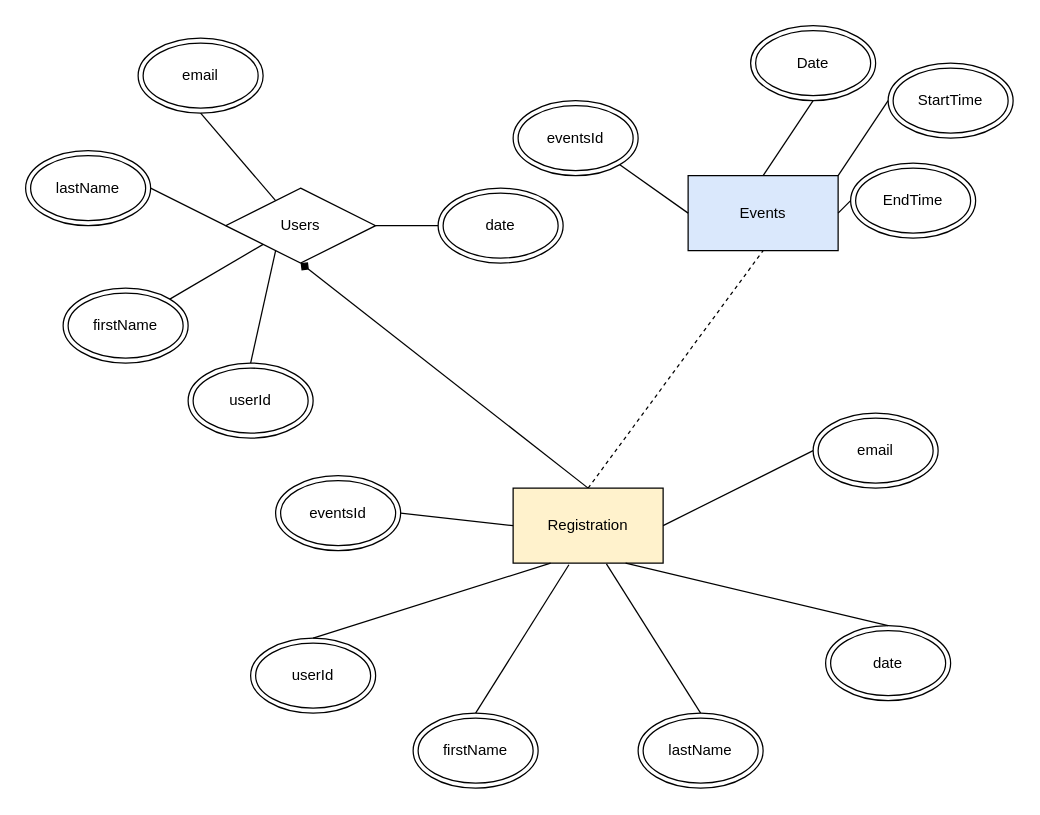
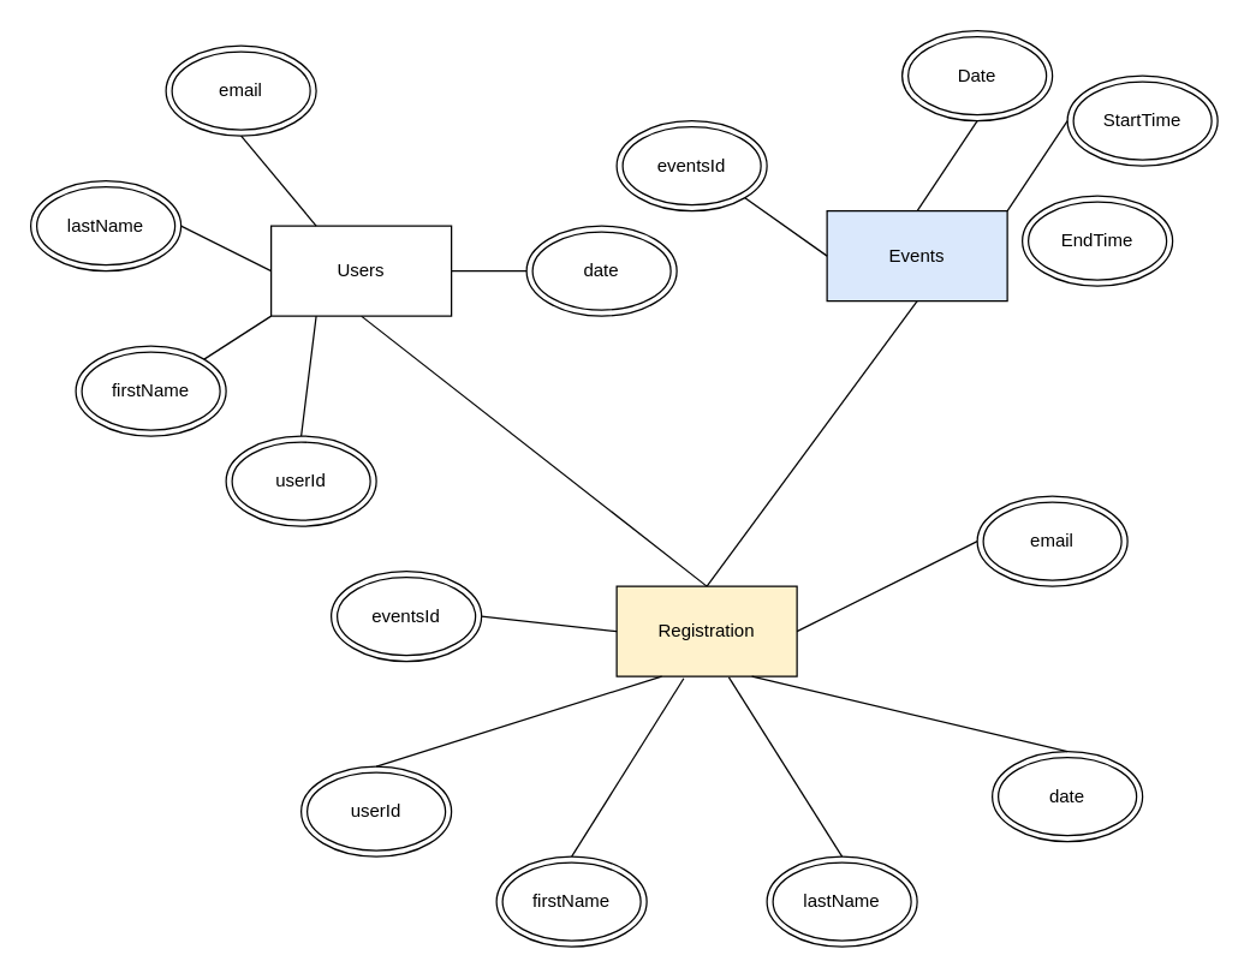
  <mxCell id="0" />
  <mxCell id="1" parent="0" />
- <mxCell id="2" value="" style="endArrow=none;html=1;rounded=0;exitX=0.5;exitY=0;exitDx=0;exitDy=0;entryX=0.5;entryY=1;entryDx=0;entryDy=0;dashed=1;" parent="1" source="6" target="4" edge="1"><mxGeometry width="50" height="50" relative="1" as="geometry"><mxPoint x="260" y="340" as="sourcePoint" /><mxPoint x="420" y="250" as="targetPoint" /></mxGeometry></mxCell>
- <mxCell id="3" value="" style="endArrow=diamond;html=1;rounded=0;entryX=0.5;entryY=1;entryDx=0;entryDy=0;exitX=0.5;exitY=0;exitDx=0;exitDy=0;" parent="1" source="6" target="5" edge="1"><mxGeometry width="50" height="50" relative="1" as="geometry"><mxPoint x="260" y="340" as="sourcePoint" /><mxPoint x="160" y="210" as="targetPoint" /><Array as="points" /></mxGeometry></mxCell>
+ <mxCell id="2" value="" style="endArrow=none;html=1;rounded=0;exitX=0.5;exitY=0;exitDx=0;exitDy=0;entryX=0.5;entryY=1;entryDx=0;entryDy=0;" parent="1" source="6" target="4" edge="1"><mxGeometry width="50" height="50" relative="1" as="geometry"><mxPoint x="260" y="340" as="sourcePoint" /><mxPoint x="420" y="250" as="targetPoint" /></mxGeometry></mxCell>
+ <mxCell id="3" value="" style="endArrow=none;html=1;rounded=0;entryX=0.5;entryY=1;entryDx=0;entryDy=0;exitX=0.5;exitY=0;exitDx=0;exitDy=0;" parent="1" source="6" target="5" edge="1"><mxGeometry width="50" height="50" relative="1" as="geometry"><mxPoint x="260" y="340" as="sourcePoint" /><mxPoint x="160" y="210" as="targetPoint" /><Array as="points" /></mxGeometry></mxCell>
  <mxCell id="4" value="Events" style="rounded=0;whiteSpace=wrap;html=1;fillColor=#dae8fc;" parent="1" vertex="1"><mxGeometry x="550" y="140" width="120" height="60" as="geometry" /></mxCell>
- <mxCell id="5" value="Users" style="rhombus;whiteSpace=wrap;html=1;" parent="1" vertex="1"><mxGeometry x="180" y="150" width="120" height="60" as="geometry" /></mxCell>
+ <mxCell id="5" value="Users" style="rounded=0;whiteSpace=wrap;html=1;" parent="1" vertex="1"><mxGeometry x="180" y="150" width="120" height="60" as="geometry" /></mxCell>
  <mxCell id="6" value="Registration" style="rounded=0;whiteSpace=wrap;html=1;fillColor=#fff2cc;" parent="1" vertex="1"><mxGeometry x="410" y="390" width="120" height="60" as="geometry" /></mxCell>
  <mxCell id="7" value="eventsId" style="ellipse;shape=doubleEllipse;whiteSpace=wrap;html=1;" parent="1" vertex="1"><mxGeometry x="410" y="80" width="100" height="60" as="geometry" /></mxCell>
  <mxCell id="8" value="Date" style="ellipse;shape=doubleEllipse;whiteSpace=wrap;html=1;" parent="1" vertex="1"><mxGeometry x="600" y="20" width="100" height="60" as="geometry" /></mxCell>
  <mxCell id="9" value="EndTime" style="ellipse;shape=doubleEllipse;whiteSpace=wrap;html=1;" parent="1" vertex="1"><mxGeometry x="680" y="130" width="100" height="60" as="geometry" /></mxCell>
  <mxCell id="10" value="StartTime" style="ellipse;shape=doubleEllipse;whiteSpace=wrap;html=1;" parent="1" vertex="1"><mxGeometry x="710" y="50" width="100" height="60" as="geometry" /></mxCell>
  <mxCell id="11" value="" style="endArrow=none;html=1;rounded=0;entryX=1;entryY=1;entryDx=0;entryDy=0;" parent="1" target="7" edge="1"><mxGeometry width="50" height="50" relative="1" as="geometry"><mxPoint x="550" y="170" as="sourcePoint" /><mxPoint x="670" y="160" as="targetPoint" /></mxGeometry></mxCell>
  <mxCell id="12" value="" style="endArrow=none;html=1;rounded=0;entryX=0.5;entryY=1;entryDx=0;entryDy=0;exitX=0.5;exitY=0;exitDx=0;exitDy=0;" parent="1" source="4" target="8" edge="1"><mxGeometry width="50" height="50" relative="1" as="geometry"><mxPoint x="620" y="210" as="sourcePoint" /><mxPoint x="670" y="160" as="targetPoint" /></mxGeometry></mxCell>
  <mxCell id="13" value="" style="endArrow=none;html=1;rounded=0;entryX=0;entryY=0.5;entryDx=0;entryDy=0;" parent="1" target="10" edge="1"><mxGeometry width="50" height="50" relative="1" as="geometry"><mxPoint x="670" y="140" as="sourcePoint" /><mxPoint x="670" y="160" as="targetPoint" /></mxGeometry></mxCell>
- <mxCell id="14" value="" style="endArrow=none;html=1;rounded=0;entryX=0;entryY=0.5;entryDx=0;entryDy=0;exitX=1;exitY=0.5;exitDx=0;exitDy=0;" parent="1" source="4" target="9" edge="1"><mxGeometry width="50" height="50" relative="1" as="geometry"><mxPoint x="620" y="210" as="sourcePoint" /><mxPoint x="670" y="160" as="targetPoint" /></mxGeometry></mxCell>
  <mxCell id="15" value="firstName" style="ellipse;shape=doubleEllipse;whiteSpace=wrap;html=1;" parent="1" vertex="1"><mxGeometry x="50" y="230" width="100" height="60" as="geometry" /></mxCell>
  <mxCell id="16" value="lastName" style="ellipse;shape=doubleEllipse;whiteSpace=wrap;html=1;" parent="1" vertex="1"><mxGeometry x="20" y="120" width="100" height="60" as="geometry" /></mxCell>
  <mxCell id="17" value="email" style="ellipse;shape=doubleEllipse;whiteSpace=wrap;html=1;" parent="1" vertex="1"><mxGeometry x="110" y="30" width="100" height="60" as="geometry" /></mxCell>
  <mxCell id="18" value="date" style="ellipse;shape=doubleEllipse;whiteSpace=wrap;html=1;" parent="1" vertex="1"><mxGeometry x="350" y="150" width="100" height="60" as="geometry" /></mxCell>
  <mxCell id="19" value="" style="endArrow=none;html=1;rounded=0;entryX=0;entryY=1;entryDx=0;entryDy=0;exitX=1;exitY=0;exitDx=0;exitDy=0;" parent="1" source="15" target="5" edge="1"><mxGeometry width="50" height="50" relative="1" as="geometry"><mxPoint x="400" y="290" as="sourcePoint" /><mxPoint x="450" y="240" as="targetPoint" /></mxGeometry></mxCell>
  <mxCell id="20" value="" style="endArrow=none;html=1;rounded=0;entryX=1;entryY=0.5;entryDx=0;entryDy=0;exitX=0;exitY=0.5;exitDx=0;exitDy=0;" parent="1" source="5" target="16" edge="1"><mxGeometry width="50" height="50" relative="1" as="geometry"><mxPoint x="400" y="290" as="sourcePoint" /><mxPoint x="450" y="240" as="targetPoint" /></mxGeometry></mxCell>
  <mxCell id="21" value="" style="endArrow=none;html=1;rounded=0;entryX=0.5;entryY=1;entryDx=0;entryDy=0;exitX=0.25;exitY=0;exitDx=0;exitDy=0;" parent="1" source="5" target="17" edge="1"><mxGeometry width="50" height="50" relative="1" as="geometry"><mxPoint x="400" y="290" as="sourcePoint" /><mxPoint x="450" y="240" as="targetPoint" /></mxGeometry></mxCell>
  <mxCell id="22" value="" style="endArrow=none;html=1;rounded=0;entryX=0;entryY=0.5;entryDx=0;entryDy=0;exitX=1;exitY=0.5;exitDx=0;exitDy=0;" parent="1" source="5" target="18" edge="1"><mxGeometry width="50" height="50" relative="1" as="geometry"><mxPoint x="400" y="290" as="sourcePoint" /><mxPoint x="450" y="240" as="targetPoint" /></mxGeometry></mxCell>
  <mxCell id="23" value="userId" style="ellipse;shape=doubleEllipse;whiteSpace=wrap;html=1;" parent="1" vertex="1"><mxGeometry x="150" y="290" width="100" height="60" as="geometry" /></mxCell>
  <mxCell id="24" value="" style="endArrow=none;html=1;rounded=0;entryX=0.25;entryY=1;entryDx=0;entryDy=0;exitX=0.5;exitY=0;exitDx=0;exitDy=0;" parent="1" source="23" target="5" edge="1"><mxGeometry width="50" height="50" relative="1" as="geometry"><mxPoint x="400" y="290" as="sourcePoint" /><mxPoint x="400" y="260" as="targetPoint" /></mxGeometry></mxCell>
  <mxCell id="25" value="eventsId" style="ellipse;shape=doubleEllipse;whiteSpace=wrap;html=1;" parent="1" vertex="1"><mxGeometry x="220" y="380" width="100" height="60" as="geometry" /></mxCell>
  <mxCell id="26" value="userId" style="ellipse;shape=doubleEllipse;whiteSpace=wrap;html=1;" parent="1" vertex="1"><mxGeometry x="200" y="510" width="100" height="60" as="geometry" /></mxCell>
  <mxCell id="27" value="date" style="ellipse;shape=doubleEllipse;whiteSpace=wrap;html=1;" parent="1" vertex="1"><mxGeometry x="660" y="500" width="100" height="60" as="geometry" /></mxCell>
  <mxCell id="28" value="email" style="ellipse;shape=doubleEllipse;whiteSpace=wrap;html=1;" parent="1" vertex="1"><mxGeometry x="650" y="330" width="100" height="60" as="geometry" /></mxCell>
  <mxCell id="29" value="" style="endArrow=none;html=1;rounded=0;entryX=0;entryY=0.5;entryDx=0;entryDy=0;exitX=1;exitY=0.5;exitDx=0;exitDy=0;" parent="1" source="25" target="6" edge="1"><mxGeometry width="50" height="50" relative="1" as="geometry"><mxPoint x="400" y="330" as="sourcePoint" /><mxPoint x="450" y="280" as="targetPoint" /></mxGeometry></mxCell>
  <mxCell id="30" value="" style="endArrow=none;html=1;rounded=0;entryX=0.25;entryY=1;entryDx=0;entryDy=0;exitX=0.5;exitY=0;exitDx=0;exitDy=0;" parent="1" source="26" target="6" edge="1"><mxGeometry width="50" height="50" relative="1" as="geometry"><mxPoint x="400" y="330" as="sourcePoint" /><mxPoint x="450" y="280" as="targetPoint" /></mxGeometry></mxCell>
  <mxCell id="31" value="" style="endArrow=none;html=1;rounded=0;entryX=0.5;entryY=0;entryDx=0;entryDy=0;exitX=0.75;exitY=1;exitDx=0;exitDy=0;" parent="1" source="6" target="27" edge="1"><mxGeometry width="50" height="50" relative="1" as="geometry"><mxPoint x="400" y="330" as="sourcePoint" /><mxPoint x="450" y="280" as="targetPoint" /></mxGeometry></mxCell>
  <mxCell id="32" value="" style="endArrow=none;html=1;rounded=0;entryX=0;entryY=0.5;entryDx=0;entryDy=0;exitX=1;exitY=0.5;exitDx=0;exitDy=0;" parent="1" source="6" target="28" edge="1"><mxGeometry width="50" height="50" relative="1" as="geometry"><mxPoint x="400" y="330" as="sourcePoint" /><mxPoint x="450" y="280" as="targetPoint" /></mxGeometry></mxCell>
  <mxCell id="33" value="lastName" style="ellipse;shape=doubleEllipse;whiteSpace=wrap;html=1;" vertex="1" parent="1"><mxGeometry x="510" y="570" width="100" height="60" as="geometry" /></mxCell>
  <mxCell id="34" value="firstName" style="ellipse;shape=doubleEllipse;whiteSpace=wrap;html=1;" vertex="1" parent="1"><mxGeometry x="330" y="570" width="100" height="60" as="geometry" /></mxCell>
  <mxCell id="35" value="" style="endArrow=none;html=1;rounded=0;exitX=0.5;exitY=0;exitDx=0;exitDy=0;entryX=0.372;entryY=1.022;entryDx=0;entryDy=0;entryPerimeter=0;" edge="1" parent="1" source="34" target="6"><mxGeometry width="50" height="50" relative="1" as="geometry"><mxPoint x="560" y="440" as="sourcePoint" /><mxPoint x="610" y="390" as="targetPoint" /></mxGeometry></mxCell>
  <mxCell id="36" value="" style="endArrow=none;html=1;rounded=0;exitX=0.5;exitY=0;exitDx=0;exitDy=0;entryX=0.622;entryY=1.011;entryDx=0;entryDy=0;entryPerimeter=0;" edge="1" parent="1" source="33" target="6"><mxGeometry width="50" height="50" relative="1" as="geometry"><mxPoint x="560" y="440" as="sourcePoint" /><mxPoint x="610" y="390" as="targetPoint" /></mxGeometry></mxCell>
